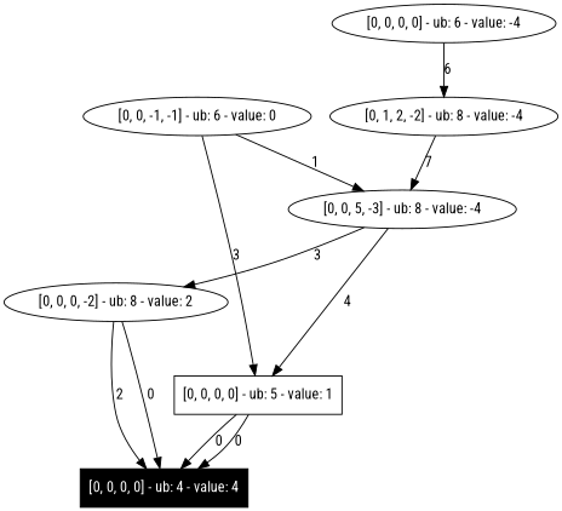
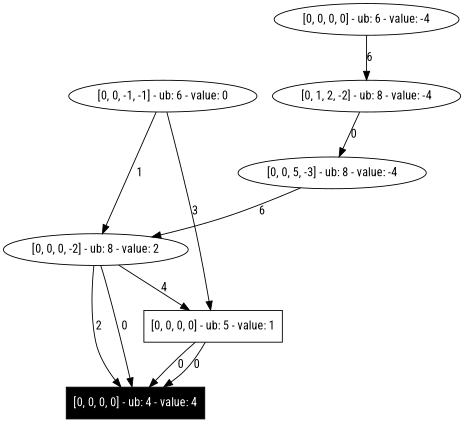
  digraph {
    fontname="Roboto Condensed"
    node [fontname="Roboto Condensed"]
    edge [fontname="Roboto Condensed"]
    n1 [label="[0, 0, 0, 0] - ub: 6 - value: -4"]
    n2 [label="[0, 1, 2, -2] - ub: 8 - value: -4"]
    n3 [label="[0, 0, 5, -3] - ub: 8 - value: -4"]
    n4 [label="[0, 0, -1, -1] - ub: 6 - value: 0"]
    n5 [label="[0, 0, 0, -2] - ub: 8 - value: 2"]
    n6 [label="[0, 0, 0, 0] - ub: 5 - value: 1" shape=box]
    n7 [color=black fontcolor=white label="[0, 0, 0, 0] - ub: 4 - value: 4" shape=box style=filled]
    n1 -> n2 [label=6]
-   n2 -> n3 [label=7]
-   n3 -> n5 [label=3]
-   n3 -> n6 [label=4]
-   n4 -> n3 [label=1]
+   n2 -> n3 [label=0]
+   n3 -> n5 [label=6]
+   n5 -> n6 [label=4]
+   n4 -> n5 [label=1]
    n4 -> n6 [label=3]
    n5 -> n7 [label=2]
    n5 -> n7 [label=0]
    n6 -> n7 [label=0]
    n6 -> n7 [label=0]
  }
